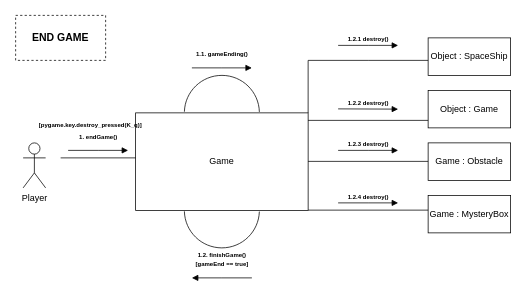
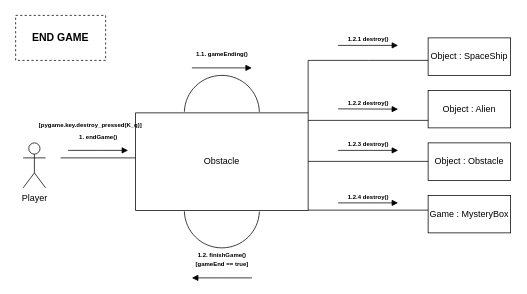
  <mxCell id="0" />
  <mxCell id="1" parent="0" />
  <mxCell id="2" value="Player" style="shape=umlActor;verticalLabelPosition=bottom;verticalAlign=top;html=1;" vertex="1" parent="1"><mxGeometry x="30" y="190" width="30" height="60" as="geometry" /></mxCell>
- <mxCell id="3" value="Game" style="html=1;whiteSpace=wrap;" vertex="1" parent="1"><mxGeometry x="180" y="150" width="230" height="130" as="geometry" /></mxCell>
+ <mxCell id="3" value="Obstacle" style="html=1;whiteSpace=wrap;" vertex="1" parent="1"><mxGeometry x="180" y="150" width="230" height="130" as="geometry" /></mxCell>
  <mxCell id="4" value="" style="verticalLabelPosition=bottom;verticalAlign=top;html=1;shape=mxgraph.basic.arc;startAngle=0.755;endAngle=0.246;" vertex="1" parent="1"><mxGeometry x="245" y="100" width="100" height="100" as="geometry" /></mxCell>
  <mxCell id="5" value="" style="verticalLabelPosition=bottom;verticalAlign=top;html=1;shape=mxgraph.basic.arc;startAngle=0.755;endAngle=0.246;direction=west;" vertex="1" parent="1"><mxGeometry x="245" y="230" width="100" height="100" as="geometry" /></mxCell>
  <mxCell id="6" value="" style="endArrow=none;html=1;edgeStyle=orthogonalEdgeStyle;rounded=0;" edge="1" parent="1"><mxGeometry relative="1" as="geometry"><mxPoint x="80" y="210" as="sourcePoint" /><mxPoint x="180" y="210" as="targetPoint" /></mxGeometry></mxCell>
  <mxCell id="7" value="&lt;font style=&quot;font-size: 8px;&quot;&gt;&lt;b&gt;1. endGame()&lt;/b&gt;&lt;/font&gt;" style="html=1;verticalAlign=bottom;endArrow=block;edgeStyle=elbowEdgeStyle;elbow=vertical;curved=0;rounded=0;" edge="1" parent="1"><mxGeometry y="10" width="80" relative="1" as="geometry"><mxPoint x="90" y="200" as="sourcePoint" /><mxPoint x="170" y="200" as="targetPoint" /><mxPoint as="offset" /></mxGeometry></mxCell>
  <mxCell id="8" value="Object : SpaceShip" style="html=1;whiteSpace=wrap;" vertex="1" parent="1"><mxGeometry x="570" y="50" width="110" height="50" as="geometry" /></mxCell>
- <mxCell id="9" value="Object : Game" style="html=1;whiteSpace=wrap;" vertex="1" parent="1"><mxGeometry x="570" y="120" width="110" height="50" as="geometry" /></mxCell>
- <mxCell id="10" value="Game : Obstacle" style="html=1;whiteSpace=wrap;" vertex="1" parent="1"><mxGeometry x="570" y="190" width="110" height="50" as="geometry" /></mxCell>
+ <mxCell id="9" value="Object : Alien" style="html=1;whiteSpace=wrap;" vertex="1" parent="1"><mxGeometry x="570" y="120" width="110" height="50" as="geometry" /></mxCell>
+ <mxCell id="10" value="Object : Obstacle" style="html=1;whiteSpace=wrap;" vertex="1" parent="1"><mxGeometry x="570" y="190" width="110" height="50" as="geometry" /></mxCell>
  <mxCell id="11" value="Game : MysteryBox" style="html=1;whiteSpace=wrap;" vertex="1" parent="1"><mxGeometry x="570" y="260" width="110" height="50" as="geometry" /></mxCell>
  <mxCell id="12" value="&lt;font style=&quot;font-size: 8px;&quot;&gt;&lt;b&gt;1.1. gameEnding()&lt;/b&gt;&lt;/font&gt;" style="html=1;verticalAlign=bottom;endArrow=block;edgeStyle=elbowEdgeStyle;elbow=vertical;curved=0;rounded=0;" edge="1" parent="1"><mxGeometry y="10" width="80" relative="1" as="geometry"><mxPoint x="255" y="90" as="sourcePoint" /><mxPoint x="335" y="90" as="targetPoint" /><mxPoint as="offset" /></mxGeometry></mxCell>
  <mxCell id="13" value="&lt;font style=&quot;font-size: 8px;&quot;&gt;&lt;b&gt;1.2. finishGame()&lt;br&gt;[gameEnd == true]&lt;/b&gt;&lt;/font&gt;" style="html=1;verticalAlign=bottom;endArrow=block;edgeStyle=elbowEdgeStyle;elbow=vertical;curved=0;rounded=0;" edge="1" parent="1"><mxGeometry y="-10" width="80" relative="1" as="geometry"><mxPoint x="335" y="370" as="sourcePoint" /><mxPoint x="255" y="370" as="targetPoint" /><mxPoint as="offset" /></mxGeometry></mxCell>
  <mxCell id="14" value="" style="endArrow=none;html=1;edgeStyle=orthogonalEdgeStyle;rounded=0;" edge="1" parent="1"><mxGeometry relative="1" as="geometry"><mxPoint x="410" y="214.67" as="sourcePoint" /><mxPoint x="570" y="214.67" as="targetPoint" /></mxGeometry></mxCell>
  <mxCell id="15" value="" style="endArrow=none;html=1;edgeStyle=orthogonalEdgeStyle;rounded=0;" edge="1" parent="1"><mxGeometry relative="1" as="geometry"><mxPoint x="410" y="160" as="sourcePoint" /><mxPoint x="570" y="160" as="targetPoint" /></mxGeometry></mxCell>
  <mxCell id="16" value="" style="endArrow=none;html=1;edgeStyle=orthogonalEdgeStyle;rounded=0;" edge="1" parent="1"><mxGeometry relative="1" as="geometry"><mxPoint x="410" y="80" as="sourcePoint" /><mxPoint x="570" y="80" as="targetPoint" /><Array as="points"><mxPoint x="490" y="80" /><mxPoint x="490" y="80" /></Array></mxGeometry></mxCell>
  <mxCell id="17" value="" style="endArrow=none;html=1;edgeStyle=orthogonalEdgeStyle;rounded=0;exitX=1;exitY=0;exitDx=0;exitDy=0;" edge="1" parent="1" source="3"><mxGeometry relative="1" as="geometry"><mxPoint x="370" y="120" as="sourcePoint" /><mxPoint x="410" y="80" as="targetPoint" /></mxGeometry></mxCell>
  <mxCell id="18" value="" style="endArrow=none;html=1;edgeStyle=orthogonalEdgeStyle;rounded=0;" edge="1" parent="1"><mxGeometry relative="1" as="geometry"><mxPoint x="410" y="279.67" as="sourcePoint" /><mxPoint x="570" y="279.67" as="targetPoint" /></mxGeometry></mxCell>
  <mxCell id="19" value="&lt;font style=&quot;font-size: 8px;&quot;&gt;&lt;b&gt;1.2.1 destroy()&lt;/b&gt;&lt;/font&gt;" style="html=1;verticalAlign=bottom;endArrow=block;edgeStyle=elbowEdgeStyle;elbow=vertical;curved=0;rounded=0;" edge="1" parent="1"><mxGeometry width="80" relative="1" as="geometry"><mxPoint x="450" y="60" as="sourcePoint" /><mxPoint x="530" y="60" as="targetPoint" /></mxGeometry></mxCell>
  <mxCell id="20" value="&lt;font style=&quot;font-size: 8px;&quot;&gt;&lt;b&gt;1.2.2 destroy()&lt;/b&gt;&lt;/font&gt;" style="html=1;verticalAlign=bottom;endArrow=block;edgeStyle=elbowEdgeStyle;elbow=vertical;curved=0;rounded=0;" edge="1" parent="1"><mxGeometry width="80" relative="1" as="geometry"><mxPoint x="450" y="144.67" as="sourcePoint" /><mxPoint x="530" y="144.67" as="targetPoint" /></mxGeometry></mxCell>
  <mxCell id="21" value="&lt;font style=&quot;font-size: 8px;&quot;&gt;&lt;b&gt;1.2.3 destroy()&lt;/b&gt;&lt;/font&gt;" style="html=1;verticalAlign=bottom;endArrow=block;edgeStyle=elbowEdgeStyle;elbow=vertical;curved=0;rounded=0;" edge="1" parent="1"><mxGeometry width="80" relative="1" as="geometry"><mxPoint x="450" y="200" as="sourcePoint" /><mxPoint x="530" y="200" as="targetPoint" /></mxGeometry></mxCell>
  <mxCell id="22" value="&lt;b&gt;&lt;font style=&quot;font-size: 8px;&quot;&gt;1.2.4 destroy()&lt;/font&gt;&lt;/b&gt;" style="html=1;verticalAlign=bottom;endArrow=block;edgeStyle=elbowEdgeStyle;elbow=vertical;curved=0;rounded=0;" edge="1" parent="1"><mxGeometry width="80" relative="1" as="geometry"><mxPoint x="450" y="270" as="sourcePoint" /><mxPoint x="530" y="270" as="targetPoint" /></mxGeometry></mxCell>
  <mxCell id="23" value="&lt;font style=&quot;font-size: 8px;&quot;&gt;&lt;b&gt;[pygame.key.destroy_pressed(K_q)]&lt;/b&gt;&lt;/font&gt;" style="text;html=1;strokeColor=none;fillColor=none;align=center;verticalAlign=middle;whiteSpace=wrap;rounded=0;" vertex="1" parent="1"><mxGeometry x="90" y="150" width="60" height="30" as="geometry" /></mxCell>
  <mxCell id="24" value="&lt;font style=&quot;font-size: 14px;&quot;&gt;&lt;b&gt;END GAME&lt;/b&gt;&lt;/font&gt;" style="html=1;whiteSpace=wrap;dashed=1;" vertex="1" parent="1"><mxGeometry x="20" y="20" width="120" height="60" as="geometry" /></mxCell>
